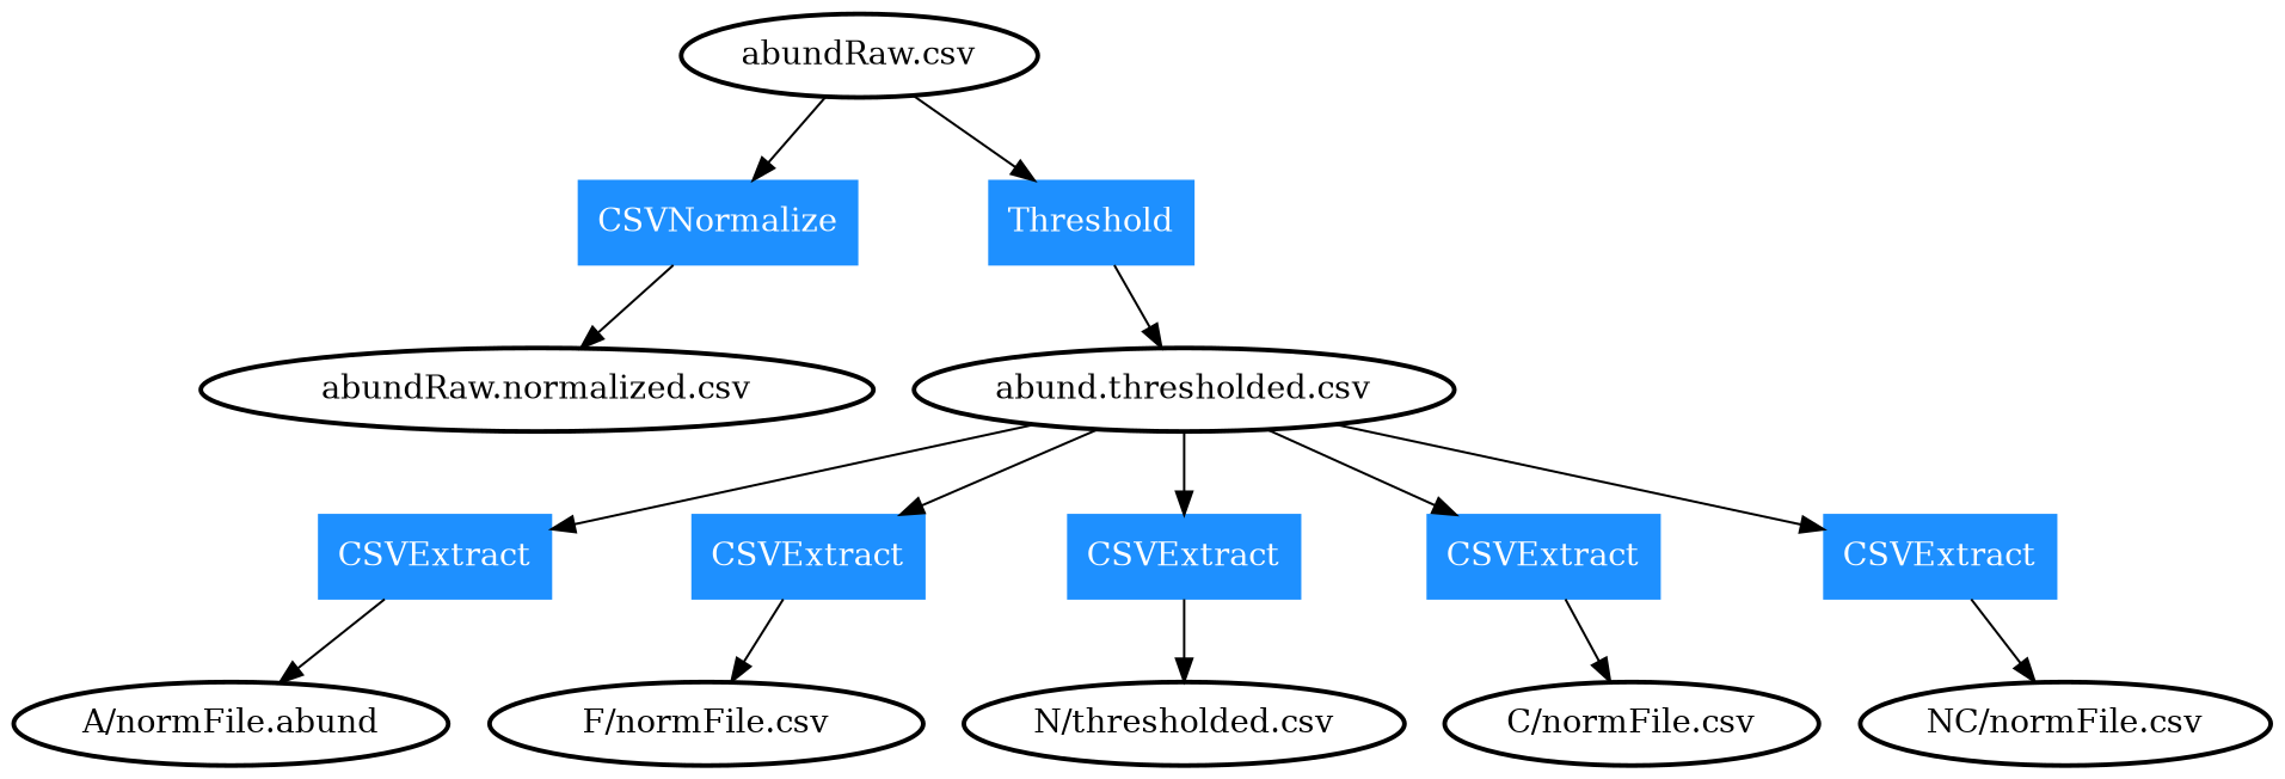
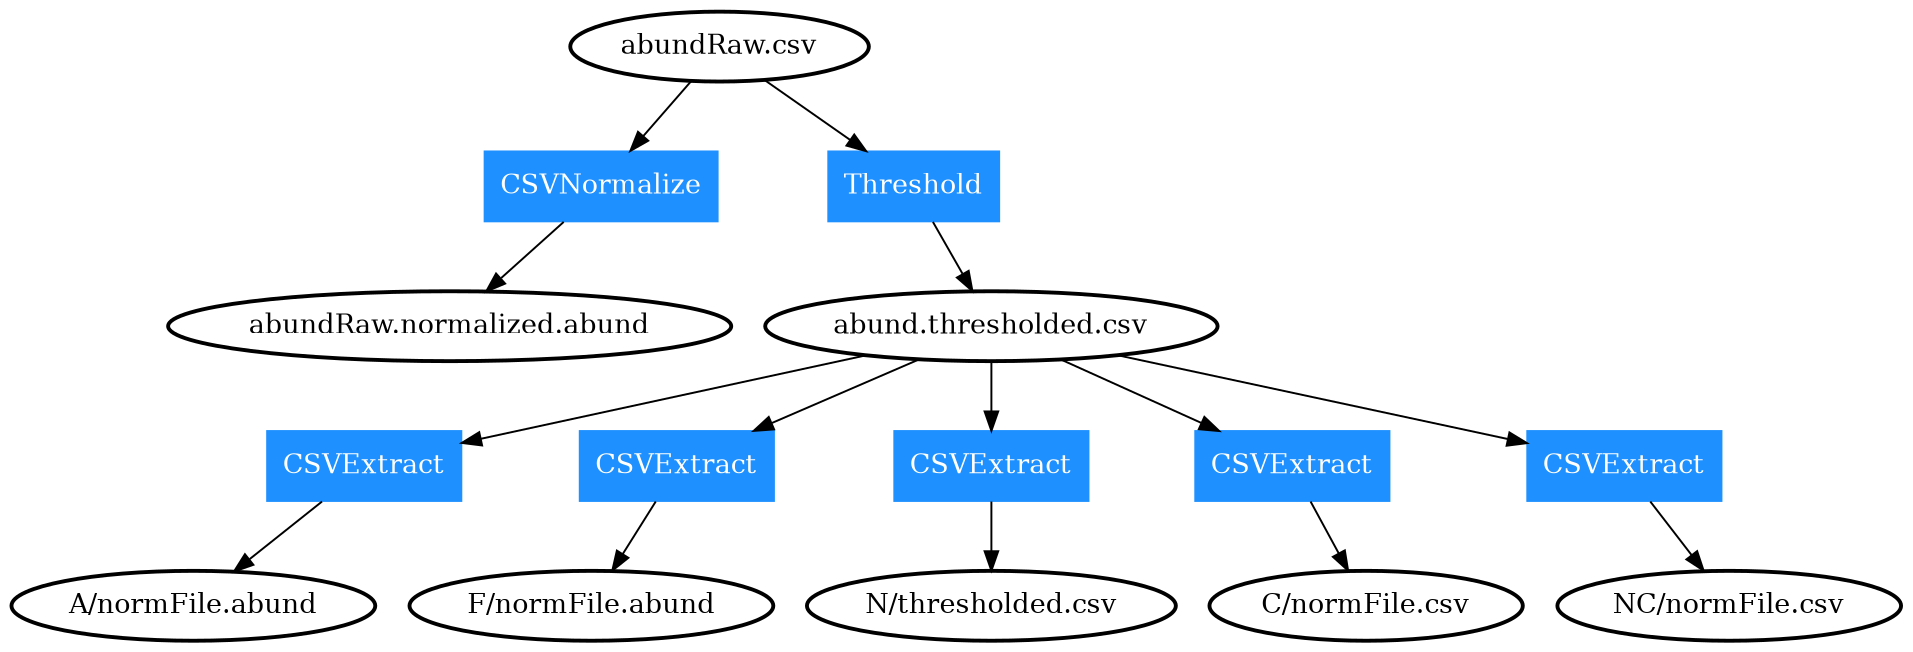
  digraph {
    node [style=bold]
    n1 [color=dodgerblue1 fontcolor=white label=CSVNormalize shape=box style=filled]
-   "abundRaw.normalized.csv"
+   "abundRaw.normalized.csv" [label="abundRaw.normalized.abund"]
    "abundRaw.csv"
    n4 [color=dodgerblue1 fontcolor=white label=Threshold shape=box style=filled]
    "abund.thresholded.csv"
    n6 [color=dodgerblue1 fontcolor=white label=CSVExtract shape=box style=filled]
    n7 [color=dodgerblue1 fontcolor=white label=CSVExtract shape=box style=filled]
    n8 [color=dodgerblue1 fontcolor=white label=CSVExtract shape=box style=filled]
    n9 [color=dodgerblue1 fontcolor=white label=CSVExtract shape=box style=filled]
    n10 [color=dodgerblue1 fontcolor=white label=CSVExtract shape=box style=filled]
    n11 [label="A/normFile.abund"]
-   "F/normFile.csv"
+   "F/normFile.csv" [label="F/normFile.abund"]
    n13 [label="N/thresholded.csv"]
    "C/normFile.csv"
    "NC/normFile.csv"
    n1 -> "abundRaw.normalized.csv"
    "abundRaw.csv" -> n1
    "abundRaw.csv" -> n4
    n4 -> "abund.thresholded.csv"
    "abund.thresholded.csv" -> n6
    "abund.thresholded.csv" -> n7
    "abund.thresholded.csv" -> n8
    "abund.thresholded.csv" -> n9
    "abund.thresholded.csv" -> n10
    n6 -> n11
    n7 -> "F/normFile.csv"
    n8 -> n13
    n9 -> "C/normFile.csv"
    n10 -> "NC/normFile.csv"
  }
